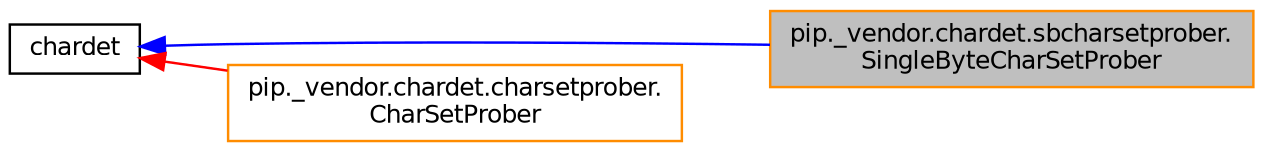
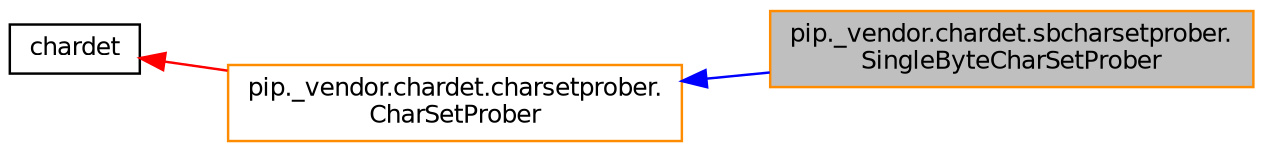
  digraph {
    rankdir=LR
    node [color=darkorange fillcolor=white fontname=Helvetica fontsize=10 shape=record style=filled]
    edge [dir=back fontname=Helvetica fontsize=10 labelfontname=Helvetica labelfontsize=10 style=solid]
    n1 [fillcolor=grey75 fontcolor=black height=0.2 label="pip._vendor.chardet.sbcharsetprober.\lSingleByteCharSetProber" width=0.4]
    n2 [height=0.2 label="pip._vendor.chardet.charsetprober.\lCharSetProber" width=0.4]
    n3 [color=black height=0.2 label=chardet width=0.4]
-   n3 -> n1 [color=blue]
+   n2 -> n1 [color=blue]
    n3 -> n2 [color=red]
  }
